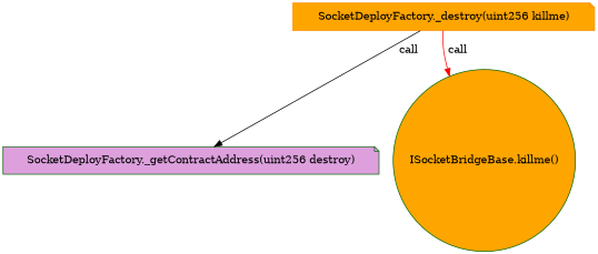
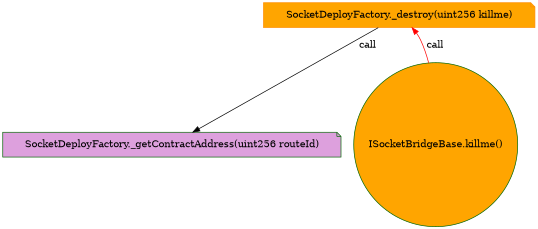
  digraph {
    node [color=darkgreen fillcolor=orange shape=note style=filled]
    n1 [color=darkorange height=0.5 label="SocketDeployFactory._destroy(uint256 killme)" width=5.4764]
-   "SocketDeployFactory._getContractAddress(uint256 routeId)" [fillcolor=plum height=0.5 width=6.8171 label="SocketDeployFactory._getContractAddress(uint256 destroy)"]
+   "SocketDeployFactory._getContractAddress(uint256 routeId)" [fillcolor=plum height=0.5 width=6.8171]
    "ISocketBridgeBase.killme()" [height=0.5 shape=circle width=3.3085]
    n1 -> "SocketDeployFactory._getContractAddress(uint256 routeId)" [color=black label=" call"]
-   n1 -> "ISocketBridgeBase.killme()" [color=red label=" call"]
+   "ISocketBridgeBase.killme()" -> n1 [color=red label=" call"]
  }
